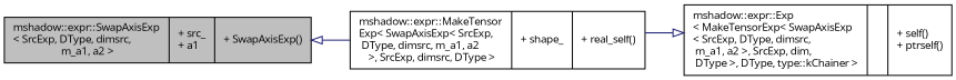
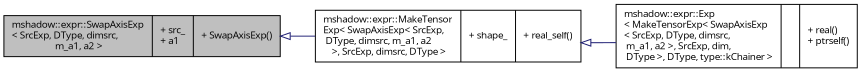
  digraph {
    fontname="Open Sans"
    rankdir=LR
    node [color=black fillcolor=white fontname="Open Sans" fontsize=10 shape=record style=filled]
    edge [arrowtail=onormal color=midnightblue dir=back fontname="Open Sans" fontsize=10 labelfontname=Helvetica labelfontsize=10 style=solid]
    n1 [fillcolor=grey75 fontcolor=black height=0.2 label="{mshadow::expr::SwapAxisExp\l\< SrcExp, DType, dimsrc,\l m_a1, a2 \>\n|+ src_\l+ a1\l|+ SwapAxisExp()\l}" width=0.4]
    n2 [height=0.2 label="{mshadow::expr::MakeTensor\lExp\< SwapAxisExp\< SrcExp,\l DType, dimsrc, m_a1, a2\l \>, SrcExp, dimsrc, DType \>\n|+ shape_\l|+ real_self()\l}" width=0.4]
-   n3 [height=0.2 label="{mshadow::expr::Exp\l\< MakeTensorExp\< SwapAxisExp\l\< SrcExp, DType, dimsrc,\l m_a1, a2 \>, SrcExp, dim,\l DType \>, DType, type::kChainer \>\n||+ self()\l+ ptrself()\l}" width=0.4]
+   n3 [height=0.2 label="{mshadow::expr::Exp\l\< MakeTensorExp\< SwapAxisExp\l\< SrcExp, DType, dimsrc,\l m_a1, a2 \>, SrcExp, dim,\l DType \>, DType, type::kChainer \>\n||+ real()\l+ ptrself()\l}" width=0.4]
    n1 -> n2
-   n3 -> n2
+   n2 -> n3
  }
